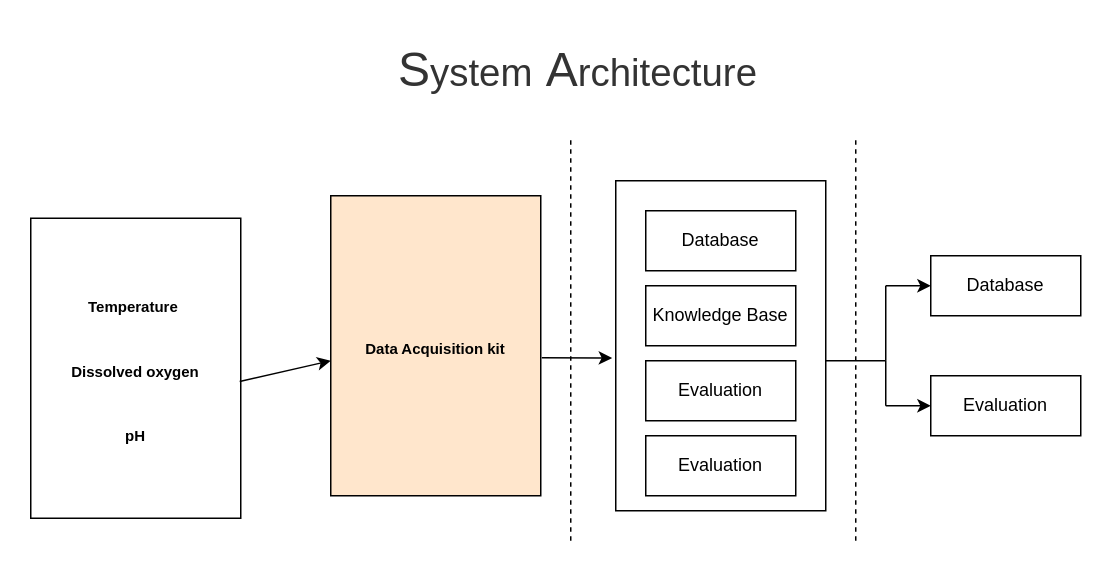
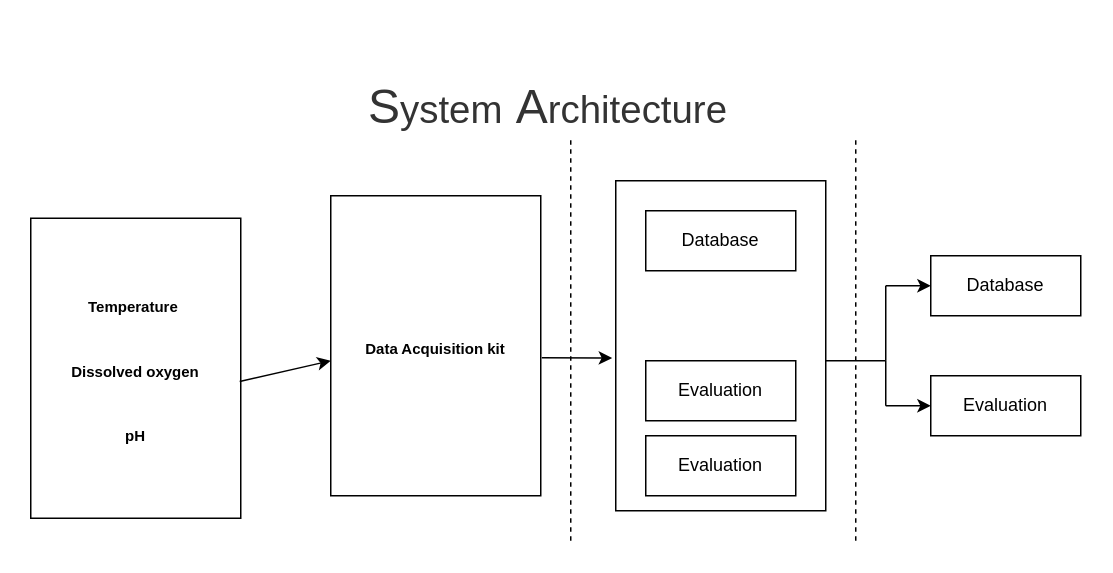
  <mxCell id="0" />
  <mxCell id="1" parent="0" />
  <mxCell id="2" value="&lt;h2&gt;&lt;font size=&quot;1&quot;&gt;Temperature&amp;nbsp;&lt;br&gt;&lt;br&gt;Dissolved oxygen&lt;br&gt;&lt;br&gt;pH&lt;/font&gt;&lt;/h2&gt;" style="rounded=0;whiteSpace=wrap;html=1;" vertex="1" parent="1"><mxGeometry x="20" y="145" width="140" height="200" as="geometry" /></mxCell>
- <mxCell id="3" value="&lt;h2&gt;&lt;font size=&quot;1&quot;&gt;Data Acquisition kit&lt;/font&gt;&lt;/h2&gt;" style="rounded=0;whiteSpace=wrap;html=1;fillColor=#ffe6cc;" vertex="1" parent="1"><mxGeometry x="220" y="130" width="140" height="200" as="geometry" /></mxCell>
+ <mxCell id="3" value="&lt;h2&gt;&lt;font size=&quot;1&quot;&gt;Data Acquisition kit&lt;/font&gt;&lt;/h2&gt;" style="rounded=0;whiteSpace=wrap;html=1;" vertex="1" parent="1"><mxGeometry x="220" y="130" width="140" height="200" as="geometry" /></mxCell>
  <mxCell id="4" value="&lt;h2&gt;&lt;br&gt;&lt;/h2&gt;" style="rounded=0;whiteSpace=wrap;html=1;" vertex="1" parent="1"><mxGeometry x="410" y="120" width="140" height="220" as="geometry" /></mxCell>
  <mxCell id="5" value="Database" style="rounded=0;whiteSpace=wrap;html=1;" vertex="1" parent="1"><mxGeometry x="430" y="140" width="100" height="40" as="geometry" /></mxCell>
- <mxCell id="6" value="Knowledge Base" style="rounded=0;whiteSpace=wrap;html=1;" vertex="1" parent="1"><mxGeometry x="430" y="190" width="100" height="40" as="geometry" /></mxCell>
  <mxCell id="7" value="Evaluation" style="rounded=0;whiteSpace=wrap;html=1;" vertex="1" parent="1"><mxGeometry x="430" y="240" width="100" height="40" as="geometry" /></mxCell>
  <mxCell id="8" value="Evaluation" style="rounded=0;whiteSpace=wrap;html=1;" vertex="1" parent="1"><mxGeometry x="430" y="290" width="100" height="40" as="geometry" /></mxCell>
  <mxCell id="9" value="Database" style="rounded=0;whiteSpace=wrap;html=1;" vertex="1" parent="1"><mxGeometry x="620" y="170" width="100" height="40" as="geometry" /></mxCell>
  <mxCell id="10" value="Evaluation" style="rounded=0;whiteSpace=wrap;html=1;" vertex="1" parent="1"><mxGeometry x="620" y="250" width="100" height="40" as="geometry" /></mxCell>
  <mxCell id="11" value="" style="endArrow=classic;html=1;rounded=0;exitX=0.995;exitY=0.544;exitDx=0;exitDy=0;exitPerimeter=0;" edge="1" parent="1" source="2"><mxGeometry width="50" height="50" relative="1" as="geometry"><mxPoint x="370" y="310" as="sourcePoint" /><mxPoint x="220" y="240" as="targetPoint" /></mxGeometry></mxCell>
  <mxCell id="12" value="" style="endArrow=classic;html=1;rounded=0;exitX=1.005;exitY=0.54;exitDx=0;exitDy=0;exitPerimeter=0;entryX=-0.017;entryY=0.537;entryDx=0;entryDy=0;entryPerimeter=0;" edge="1" parent="1" source="3" target="4"><mxGeometry width="50" height="50" relative="1" as="geometry"><mxPoint x="370" y="310" as="sourcePoint" /><mxPoint x="420" y="260" as="targetPoint" /></mxGeometry></mxCell>
  <mxCell id="13" value="" style="endArrow=none;html=1;rounded=0;" edge="1" parent="1"><mxGeometry width="50" height="50" relative="1" as="geometry"><mxPoint x="590" y="270" as="sourcePoint" /><mxPoint x="590" y="240" as="targetPoint" /></mxGeometry></mxCell>
  <mxCell id="14" value="" style="endArrow=none;html=1;rounded=0;" edge="1" parent="1"><mxGeometry width="50" height="50" relative="1" as="geometry"><mxPoint x="550" y="240" as="sourcePoint" /><mxPoint x="590" y="240" as="targetPoint" /></mxGeometry></mxCell>
  <mxCell id="15" value="" style="endArrow=classic;html=1;rounded=0;entryX=0;entryY=0.5;entryDx=0;entryDy=0;" edge="1" parent="1" target="10"><mxGeometry width="50" height="50" relative="1" as="geometry"><mxPoint x="590" y="270" as="sourcePoint" /><mxPoint x="420" y="260" as="targetPoint" /></mxGeometry></mxCell>
  <mxCell id="16" value="" style="endArrow=none;html=1;rounded=0;" edge="1" parent="1"><mxGeometry width="50" height="50" relative="1" as="geometry"><mxPoint x="590" y="240" as="sourcePoint" /><mxPoint x="590" y="190" as="targetPoint" /></mxGeometry></mxCell>
  <mxCell id="17" value="" style="endArrow=classic;html=1;rounded=0;entryX=0;entryY=0.5;entryDx=0;entryDy=0;" edge="1" parent="1" target="9"><mxGeometry width="50" height="50" relative="1" as="geometry"><mxPoint x="590" y="190" as="sourcePoint" /><mxPoint x="420" y="260" as="targetPoint" /></mxGeometry></mxCell>
  <mxCell id="18" value="" style="endArrow=none;dashed=1;html=1;rounded=0;" edge="1" parent="1"><mxGeometry width="50" height="50" relative="1" as="geometry"><mxPoint x="380" y="360" as="sourcePoint" /><mxPoint x="380" y="90" as="targetPoint" /></mxGeometry></mxCell>
  <mxCell id="19" value="" style="endArrow=none;dashed=1;html=1;rounded=0;" edge="1" parent="1"><mxGeometry width="50" height="50" relative="1" as="geometry"><mxPoint x="570" y="360" as="sourcePoint" /><mxPoint x="570" y="90" as="targetPoint" /></mxGeometry></mxCell>
- <mxCell id="20" value="&lt;h2 style=&quot;box-sizing: border-box; margin: 0px; font-weight: 400; line-height: 1; font-size: 32px; clear: left; font-family: Verdana, sans-serif; max-width: 100%; overflow-wrap: break-word; color: rgb(51, 51, 51); text-align: start; background-color: rgb(255, 255, 255);&quot;&gt;S&lt;small style=&quot;box-sizing: border-box; font-size: 25.6px;&quot;&gt;ystem&lt;/small&gt;&amp;nbsp;A&lt;small style=&quot;box-sizing: border-box; font-size: 25.6px;&quot;&gt;rchitecture&lt;/small&gt;&lt;/h2&gt;" style="text;html=1;strokeColor=none;fillColor=none;align=center;verticalAlign=middle;whiteSpace=wrap;rounded=0;" vertex="1" parent="1"><mxGeometry x="260" y="20" width="250" height="50" as="geometry" /></mxCell>
+ <mxCell id="20" value="&lt;h2 style=&quot;box-sizing: border-box; margin: 0px; font-weight: 400; line-height: 1; font-size: 32px; clear: left; font-family: Verdana, sans-serif; max-width: 100%; overflow-wrap: break-word; color: rgb(51, 51, 51); text-align: start; background-color: rgb(255, 255, 255);&quot;&gt;S&lt;small style=&quot;box-sizing: border-box; font-size: 25.6px;&quot;&gt;ystem&lt;/small&gt;&amp;nbsp;A&lt;small style=&quot;box-sizing: border-box; font-size: 25.6px;&quot;&gt;rchitecture&lt;/small&gt;&lt;/h2&gt;" style="text;html=1;strokeColor=none;fillColor=none;align=center;verticalAlign=middle;whiteSpace=wrap;rounded=0;" vertex="1" parent="1"><mxGeometry x="240" y="45" width="250" height="50" as="geometry" /></mxCell>
